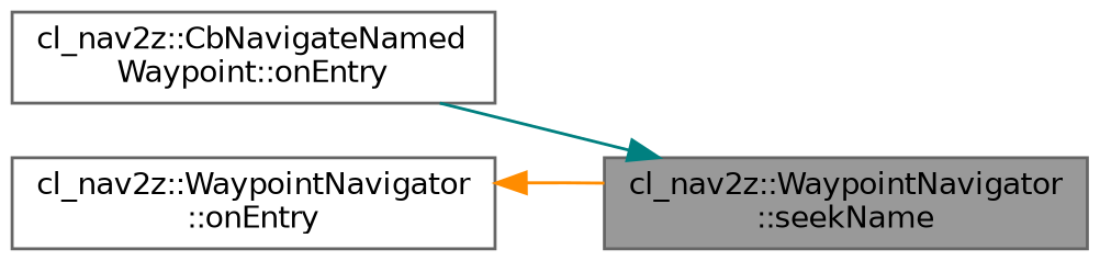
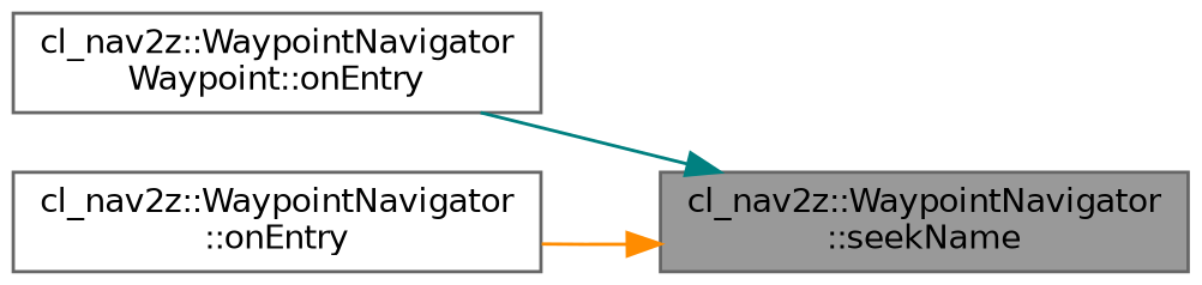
  digraph {
    rankdir=RL
    node [color=grey40 fillcolor=white fontname=Helvetica fontsize=10 shape=box style=filled]
    edge [dir=back fontname=Helvetica fontsize=10 labelfontname=Helvetica labelfontsize=10 style=solid]
    n1 [color=gray40 fillcolor=grey60 fontcolor=black height=0.2 label="cl_nav2z::WaypointNavigator\l::seekName" width=0.4]
-   n2 [height=0.2 label="cl_nav2z::CbNavigateNamed\lWaypoint::onEntry" width=0.4]
+   n2 [height=0.2 label="cl_nav2z::WaypointNavigator\lWaypoint::onEntry" width=0.4]
    n3 [height=0.2 label="cl_nav2z::WaypointNavigator\l::onEntry" width=0.4]
    n1 -> n2 [color=teal]
-   n3 -> n1 [color=darkorange]
+   n1 -> n3 [color=darkorange]
  }
